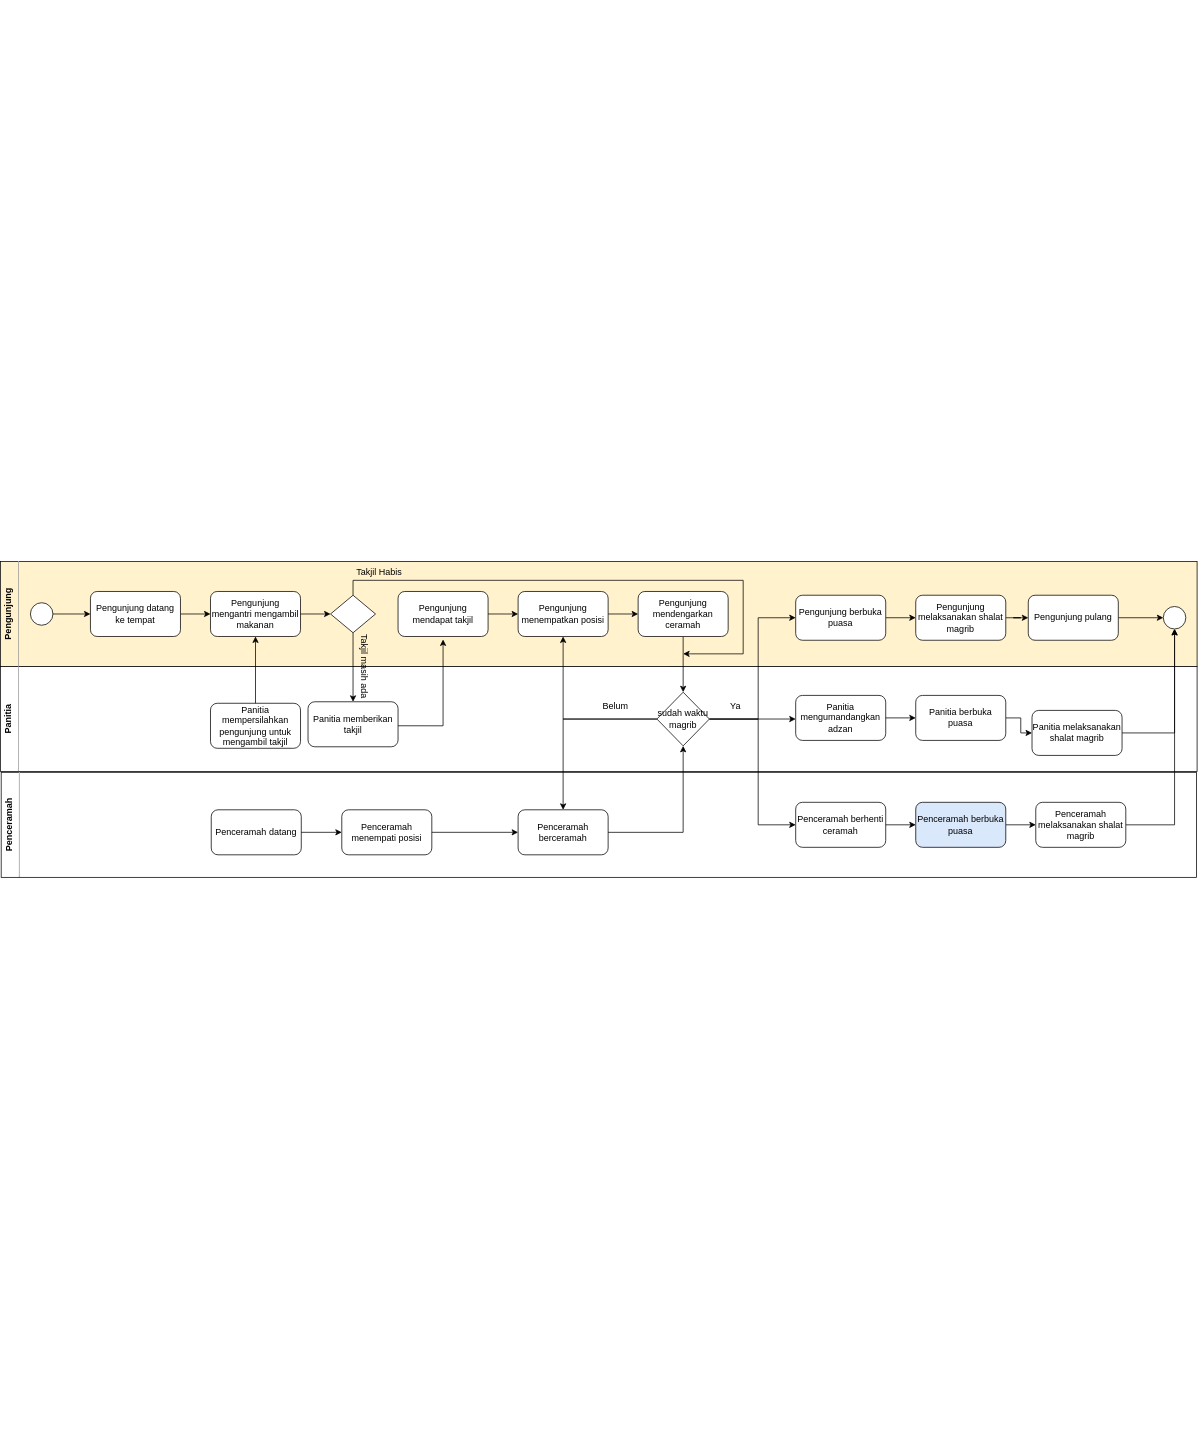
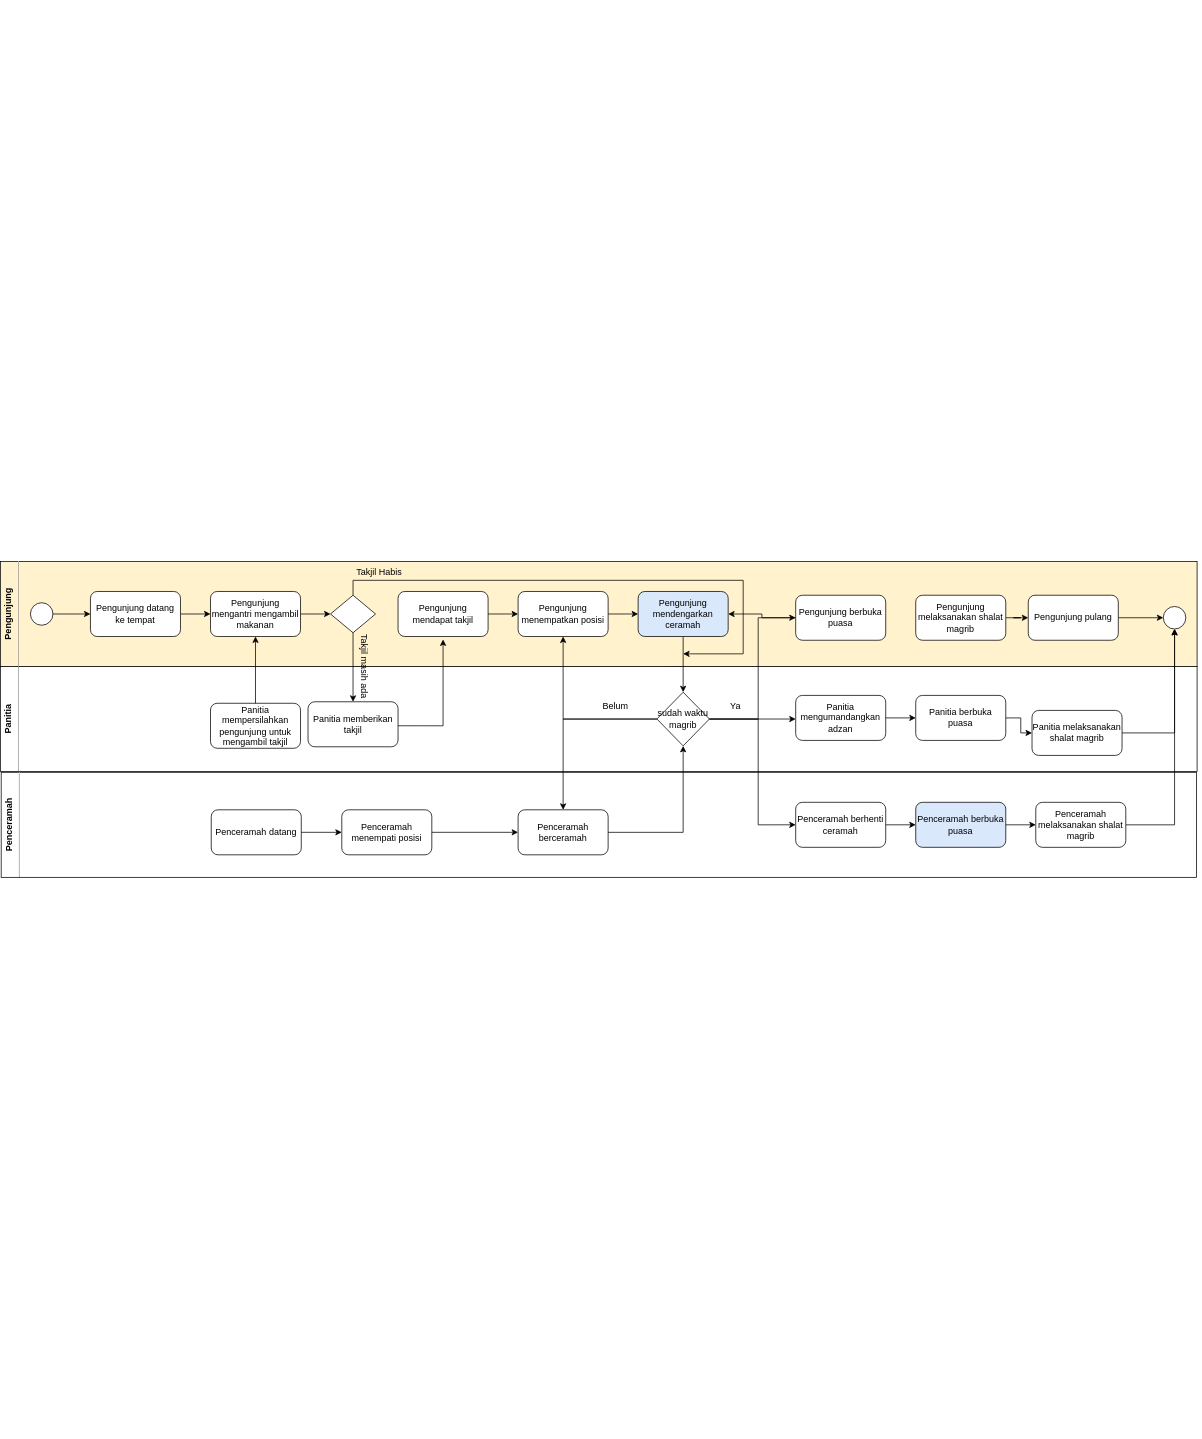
  <mxCell id="0" />
  <mxCell id="1" parent="0" />
  <mxCell id="2" value="&lt;p style=&quot;margin:0px;margin-top:4px;text-align:center;&quot;&gt;&lt;b&gt;Pengunjung&lt;/b&gt;&lt;/p&gt;&lt;hr size=&quot;1&quot;&gt;&lt;div style=&quot;height:2px;&quot;&gt;&lt;/div&gt;" style="verticalAlign=top;align=left;overflow=fill;fontSize=12;fontFamily=Helvetica;html=1;whiteSpace=wrap;rotation=-90;movable=1;resizable=1;rotatable=1;deletable=1;editable=1;locked=0;connectable=1;container=0;fillColor=#fff2cc;" parent="1" vertex="1"><mxGeometry x="707.51" y="20.37" width="140" height="1595" as="geometry" /></mxCell>
  <mxCell id="3" value="" style="edgeStyle=orthogonalEdgeStyle;rounded=0;orthogonalLoop=1;jettySize=auto;html=1;" parent="1" edge="1"><mxGeometry relative="1" as="geometry"><mxPoint x="871.901" y="887.865" as="sourcePoint" /><mxPoint x="890.013" y="922.124" as="targetPoint" /></mxGeometry></mxCell>
  <mxCell id="4" value="&lt;p style=&quot;margin:0px;margin-top:4px;text-align:center;&quot;&gt;&lt;b&gt;Panitia&lt;/b&gt;&lt;/p&gt;&lt;hr size=&quot;1&quot;&gt;&lt;div style=&quot;height:2px;&quot;&gt;&lt;/div&gt;" style="verticalAlign=top;align=left;overflow=fill;fontSize=12;fontFamily=Helvetica;html=1;whiteSpace=wrap;rotation=-90;movable=1;resizable=1;rotatable=1;deletable=1;editable=1;locked=0;connectable=1;container=0;" parent="1" vertex="1"><mxGeometry x="707.51" y="160.37" width="140" height="1595" as="geometry" /></mxCell>
  <mxCell id="5" value="&lt;p style=&quot;margin:0px;margin-top:4px;text-align:center;&quot;&gt;&lt;b&gt;Penceramah&lt;/b&gt;&lt;/p&gt;&lt;hr size=&quot;1&quot;&gt;&lt;div style=&quot;height:2px;&quot;&gt;&lt;/div&gt;" style="verticalAlign=top;align=left;overflow=fill;fontSize=12;fontFamily=Helvetica;html=1;whiteSpace=wrap;rotation=-90;movable=1;resizable=1;rotatable=1;deletable=1;editable=1;locked=0;connectable=1;container=0;" parent="1" vertex="1"><mxGeometry x="707.6" y="302.29" width="140" height="1593.18" as="geometry" /></mxCell>
  <mxCell id="6" value="" style="ellipse;whiteSpace=wrap;html=1;aspect=fixed;" parent="1" vertex="1"><mxGeometry x="20" y="802.87" width="30" height="30" as="geometry" /></mxCell>
  <mxCell id="7" value="Panitia mempersilahkan pengunjung untuk mengambil takjil" style="rounded=1;whiteSpace=wrap;html=1;" parent="1" vertex="1"><mxGeometry x="260" y="936.87" width="120" height="60" as="geometry" /></mxCell>
  <mxCell id="8" value="Pengunjung mengantri mengambil makanan" style="rounded=1;whiteSpace=wrap;html=1;" parent="1" vertex="1"><mxGeometry x="260" y="787.87" width="120" height="60" as="geometry" /></mxCell>
  <mxCell id="9" value="" style="edgeStyle=orthogonalEdgeStyle;rounded=0;orthogonalLoop=1;jettySize=auto;html=1;" parent="1" source="7" target="8" edge="1"><mxGeometry relative="1" as="geometry" /></mxCell>
  <mxCell id="10" value="" style="edgeStyle=orthogonalEdgeStyle;rounded=0;orthogonalLoop=1;jettySize=auto;html=1;" parent="1" source="11" target="8" edge="1"><mxGeometry relative="1" as="geometry" /></mxCell>
  <mxCell id="11" value="Pengunjung datang ke tempat" style="rounded=1;whiteSpace=wrap;html=1;" parent="1" vertex="1"><mxGeometry x="100" y="787.87" width="120" height="60" as="geometry" /></mxCell>
  <mxCell id="12" value="" style="edgeStyle=orthogonalEdgeStyle;rounded=0;orthogonalLoop=1;jettySize=auto;html=1;" parent="1" source="6" target="11" edge="1"><mxGeometry relative="1" as="geometry" /></mxCell>
  <mxCell id="13" value="" style="edgeStyle=orthogonalEdgeStyle;rounded=0;orthogonalLoop=1;jettySize=auto;html=1;" parent="1" source="14" edge="1"><mxGeometry relative="1" as="geometry"><mxPoint x="890" y="871" as="targetPoint" /><Array as="points"><mxPoint x="450" y="773" /><mxPoint x="970" y="773" /><mxPoint x="970" y="871" /><mxPoint x="900" y="871" /></Array></mxGeometry></mxCell>
  <mxCell id="14" value="" style="rhombus;whiteSpace=wrap;html=1;" parent="1" vertex="1"><mxGeometry x="420" y="792.87" width="60" height="50" as="geometry" /></mxCell>
  <mxCell id="15" value="" style="edgeStyle=orthogonalEdgeStyle;rounded=0;orthogonalLoop=1;jettySize=auto;html=1;" parent="1" source="8" target="14" edge="1"><mxGeometry relative="1" as="geometry" /></mxCell>
  <mxCell id="16" value="Pengunjung mendapat takjil" style="rounded=1;whiteSpace=wrap;html=1;" parent="1" vertex="1"><mxGeometry x="510" y="787.87" width="120" height="60" as="geometry" /></mxCell>
  <mxCell id="17" value="Panitia memberikan takjil" style="rounded=1;whiteSpace=wrap;html=1;" parent="1" vertex="1"><mxGeometry x="390" y="934.87" width="120" height="60" as="geometry" /></mxCell>
  <mxCell id="18" value="" style="edgeStyle=orthogonalEdgeStyle;rounded=0;orthogonalLoop=1;jettySize=auto;html=1;" parent="1" source="14" target="17" edge="1"><mxGeometry relative="1" as="geometry" /></mxCell>
  <mxCell id="19" value="" style="edgeStyle=orthogonalEdgeStyle;rounded=0;orthogonalLoop=1;jettySize=auto;html=1;" parent="1" edge="1"><mxGeometry relative="1" as="geometry"><mxPoint x="510" y="966.87" as="sourcePoint" /><mxPoint x="570" y="851.87" as="targetPoint" /><Array as="points"><mxPoint x="570" y="966.87" /></Array></mxGeometry></mxCell>
  <mxCell id="20" value="Takjil masih ada" style="text;html=1;strokeColor=none;fillColor=none;align=center;verticalAlign=middle;whiteSpace=wrap;rounded=0;rotation=90;" parent="1" vertex="1"><mxGeometry x="420" y="872.87" width="90" height="30" as="geometry" /></mxCell>
  <mxCell id="21" value="Penceramah datang" style="rounded=1;whiteSpace=wrap;html=1;" parent="1" vertex="1"><mxGeometry x="261" y="1078.87" width="120" height="60" as="geometry" /></mxCell>
  <mxCell id="22" value="" style="edgeStyle=orthogonalEdgeStyle;rounded=0;orthogonalLoop=1;jettySize=auto;html=1;" parent="1" source="23" target="28" edge="1"><mxGeometry relative="1" as="geometry" /></mxCell>
  <mxCell id="23" value="Pengunjung menempatkan posisi" style="rounded=1;whiteSpace=wrap;html=1;" parent="1" vertex="1"><mxGeometry x="670" y="787.87" width="120" height="60" as="geometry" /></mxCell>
  <mxCell id="24" value="" style="edgeStyle=orthogonalEdgeStyle;rounded=0;orthogonalLoop=1;jettySize=auto;html=1;" parent="1" source="16" target="23" edge="1"><mxGeometry relative="1" as="geometry" /></mxCell>
  <mxCell id="25" value="Penceramah menempati posisi" style="rounded=1;whiteSpace=wrap;html=1;" parent="1" vertex="1"><mxGeometry x="435" y="1078.87" width="120" height="60" as="geometry" /></mxCell>
  <mxCell id="26" value="" style="edgeStyle=orthogonalEdgeStyle;rounded=0;orthogonalLoop=1;jettySize=auto;html=1;" parent="1" source="21" target="25" edge="1"><mxGeometry relative="1" as="geometry" /></mxCell>
  <mxCell id="27" value="" style="edgeStyle=orthogonalEdgeStyle;rounded=0;orthogonalLoop=1;jettySize=auto;html=1;" parent="1" source="28" target="36" edge="1"><mxGeometry relative="1" as="geometry" /></mxCell>
- <mxCell id="28" value="Pengunjung mendengarkan ceramah" style="rounded=1;whiteSpace=wrap;html=1;" parent="1" vertex="1"><mxGeometry x="830" y="787.87" width="120" height="60" as="geometry" /></mxCell>
+ <mxCell id="28" value="Pengunjung mendengarkan ceramah" style="rounded=1;whiteSpace=wrap;html=1;fillColor=#dae8fc;" parent="1" vertex="1"><mxGeometry x="830" y="787.87" width="120" height="60" as="geometry" /></mxCell>
  <mxCell id="29" value="Penceramah berceramah" style="rounded=1;whiteSpace=wrap;html=1;" parent="1" vertex="1"><mxGeometry x="670" y="1078.87" width="120" height="60" as="geometry" /></mxCell>
  <mxCell id="30" value="" style="edgeStyle=orthogonalEdgeStyle;rounded=0;orthogonalLoop=1;jettySize=auto;html=1;" parent="1" source="25" target="29" edge="1"><mxGeometry relative="1" as="geometry" /></mxCell>
  <mxCell id="31" value="Penceramah berhenti ceramah" style="rounded=1;whiteSpace=wrap;html=1;" parent="1" vertex="1"><mxGeometry x="1040" y="1068.87" width="120" height="60" as="geometry" /></mxCell>
  <mxCell id="32" style="edgeStyle=orthogonalEdgeStyle;rounded=0;orthogonalLoop=1;jettySize=auto;html=1;" parent="1" source="36" edge="1"><mxGeometry relative="1" as="geometry"><mxPoint x="1040" y="822.87" as="targetPoint" /><Array as="points"><mxPoint x="990" y="957.87" /><mxPoint x="990" y="822.87" /></Array></mxGeometry></mxCell>
  <mxCell id="33" style="edgeStyle=orthogonalEdgeStyle;rounded=0;orthogonalLoop=1;jettySize=auto;html=1;entryX=0;entryY=0.5;entryDx=0;entryDy=0;" parent="1" source="36" target="31" edge="1"><mxGeometry relative="1" as="geometry"><Array as="points"><mxPoint x="990" y="957.87" /><mxPoint x="990" y="1098.87" /></Array></mxGeometry></mxCell>
  <mxCell id="34" style="edgeStyle=orthogonalEdgeStyle;rounded=0;orthogonalLoop=1;jettySize=auto;html=1;entryX=0.5;entryY=0;entryDx=0;entryDy=0;" parent="1" source="36" target="29" edge="1"><mxGeometry relative="1" as="geometry" /></mxCell>
  <mxCell id="35" style="edgeStyle=orthogonalEdgeStyle;rounded=0;orthogonalLoop=1;jettySize=auto;html=1;exitX=0;exitY=0.5;exitDx=0;exitDy=0;entryX=0.5;entryY=1;entryDx=0;entryDy=0;" parent="1" source="36" target="23" edge="1"><mxGeometry relative="1" as="geometry" /></mxCell>
  <mxCell id="36" value="sudah waktu magrib" style="rhombus;whiteSpace=wrap;html=1;" parent="1" vertex="1"><mxGeometry x="855" y="922.12" width="70" height="71.5" as="geometry" /></mxCell>
  <mxCell id="37" value="" style="edgeStyle=orthogonalEdgeStyle;rounded=0;orthogonalLoop=1;jettySize=auto;html=1;" parent="1" source="29" target="36" edge="1"><mxGeometry relative="1" as="geometry"><mxPoint x="828.5" y="1108.87" as="targetPoint" /></mxGeometry></mxCell>
  <mxCell id="38" value="Panitia mengumandangkan adzan" style="rounded=1;whiteSpace=wrap;html=1;" parent="1" vertex="1"><mxGeometry x="1040" y="926.37" width="120" height="60" as="geometry" /></mxCell>
  <mxCell id="39" style="edgeStyle=orthogonalEdgeStyle;rounded=0;orthogonalLoop=1;jettySize=auto;html=1;" parent="1" source="36" target="38" edge="1"><mxGeometry relative="1" as="geometry"><Array as="points"><mxPoint x="1040" y="962.87" /><mxPoint x="1040" y="962.87" /></Array></mxGeometry></mxCell>
- <mxCell id="40" value="" style="edgeStyle=orthogonalEdgeStyle;rounded=0;orthogonalLoop=1;jettySize=auto;html=1;" parent="1" source="41" target="43" edge="1"><mxGeometry relative="1" as="geometry" /></mxCell>
+ <mxCell id="40" value="" style="edgeStyle=orthogonalEdgeStyle;rounded=0;orthogonalLoop=1;jettySize=auto;html=1;" parent="1" source="41" target="28" edge="1"><mxGeometry relative="1" as="geometry" /></mxCell>
  <mxCell id="41" value="Pengunjung berbuka puasa" style="rounded=1;whiteSpace=wrap;html=1;" parent="1" vertex="1"><mxGeometry x="1040" y="792.87" width="120" height="60" as="geometry" /></mxCell>
  <mxCell id="42" value="" style="edgeStyle=orthogonalEdgeStyle;rounded=0;orthogonalLoop=1;jettySize=auto;html=1;" parent="1" source="43" target="49" edge="1"><mxGeometry relative="1" as="geometry" /></mxCell>
  <mxCell id="43" value="Pengunjung melaksanakan shalat magrib" style="rounded=1;whiteSpace=wrap;html=1;" parent="1" vertex="1"><mxGeometry x="1200" y="792.87" width="120" height="60" as="geometry" /></mxCell>
  <mxCell id="44" style="edgeStyle=orthogonalEdgeStyle;rounded=0;orthogonalLoop=1;jettySize=auto;html=1;" parent="1" source="45" target="50" edge="1"><mxGeometry relative="1" as="geometry" /></mxCell>
  <mxCell id="45" value="Panitia melaksanakan shalat magrib" style="rounded=1;whiteSpace=wrap;html=1;" parent="1" vertex="1"><mxGeometry x="1355" y="946.37" width="120" height="60" as="geometry" /></mxCell>
  <mxCell id="46" style="edgeStyle=orthogonalEdgeStyle;rounded=0;orthogonalLoop=1;jettySize=auto;html=1;entryX=0.5;entryY=1;entryDx=0;entryDy=0;" parent="1" source="47" target="50" edge="1"><mxGeometry relative="1" as="geometry" /></mxCell>
  <mxCell id="47" value="Penceramah melaksanakan shalat magrib" style="rounded=1;whiteSpace=wrap;html=1;" parent="1" vertex="1"><mxGeometry x="1360" y="1068.88" width="120" height="60" as="geometry" /></mxCell>
  <mxCell id="48" value="" style="edgeStyle=orthogonalEdgeStyle;rounded=0;orthogonalLoop=1;jettySize=auto;html=1;" parent="1" source="49" target="50" edge="1"><mxGeometry relative="1" as="geometry" /></mxCell>
  <mxCell id="49" value="Pengunjung pulang" style="rounded=1;whiteSpace=wrap;html=1;" parent="1" vertex="1"><mxGeometry x="1350" y="792.87" width="120" height="60" as="geometry" /></mxCell>
  <mxCell id="50" value="" style="ellipse;whiteSpace=wrap;html=1;aspect=fixed;" parent="1" vertex="1"><mxGeometry x="1530" y="807.87" width="30" height="30" as="geometry" /></mxCell>
  <mxCell id="51" value="Ya" style="text;html=1;strokeColor=none;fillColor=none;align=center;verticalAlign=middle;whiteSpace=wrap;rounded=0;" parent="1" vertex="1"><mxGeometry x="930" y="926.37" width="60" height="30" as="geometry" /></mxCell>
  <mxCell id="52" value="Belum" style="text;html=1;strokeColor=none;fillColor=none;align=center;verticalAlign=middle;whiteSpace=wrap;rounded=0;" parent="1" vertex="1"><mxGeometry x="770" y="926.37" width="60" height="30" as="geometry" /></mxCell>
  <mxCell id="53" value="Takjil Habis" style="text;html=1;strokeColor=none;fillColor=none;align=center;verticalAlign=middle;whiteSpace=wrap;rounded=0;" parent="1" vertex="1"><mxGeometry x="450" y="747.87" width="70" height="30" as="geometry" /></mxCell>
  <mxCell id="54" value="" style="edgeStyle=orthogonalEdgeStyle;rounded=0;orthogonalLoop=1;jettySize=auto;html=1;" parent="1" source="55" target="45" edge="1"><mxGeometry relative="1" as="geometry" /></mxCell>
  <mxCell id="55" value="Panitia berbuka puasa" style="rounded=1;whiteSpace=wrap;html=1;" parent="1" vertex="1"><mxGeometry x="1200" y="926.37" width="120" height="60" as="geometry" /></mxCell>
  <mxCell id="56" value="" style="edgeStyle=orthogonalEdgeStyle;rounded=0;orthogonalLoop=1;jettySize=auto;html=1;" parent="1" source="38" target="55" edge="1"><mxGeometry relative="1" as="geometry" /></mxCell>
  <mxCell id="57" value="" style="edgeStyle=orthogonalEdgeStyle;rounded=0;orthogonalLoop=1;jettySize=auto;html=1;" parent="1" source="58" target="47" edge="1"><mxGeometry relative="1" as="geometry" /></mxCell>
  <mxCell id="58" value="Penceramah berbuka puasa" style="rounded=1;whiteSpace=wrap;html=1;fillColor=#dae8fc;" parent="1" vertex="1"><mxGeometry x="1200" y="1068.87" width="120" height="60" as="geometry" /></mxCell>
  <mxCell id="59" value="" style="edgeStyle=orthogonalEdgeStyle;rounded=0;orthogonalLoop=1;jettySize=auto;html=1;" parent="1" source="31" target="58" edge="1"><mxGeometry relative="1" as="geometry" /></mxCell>
